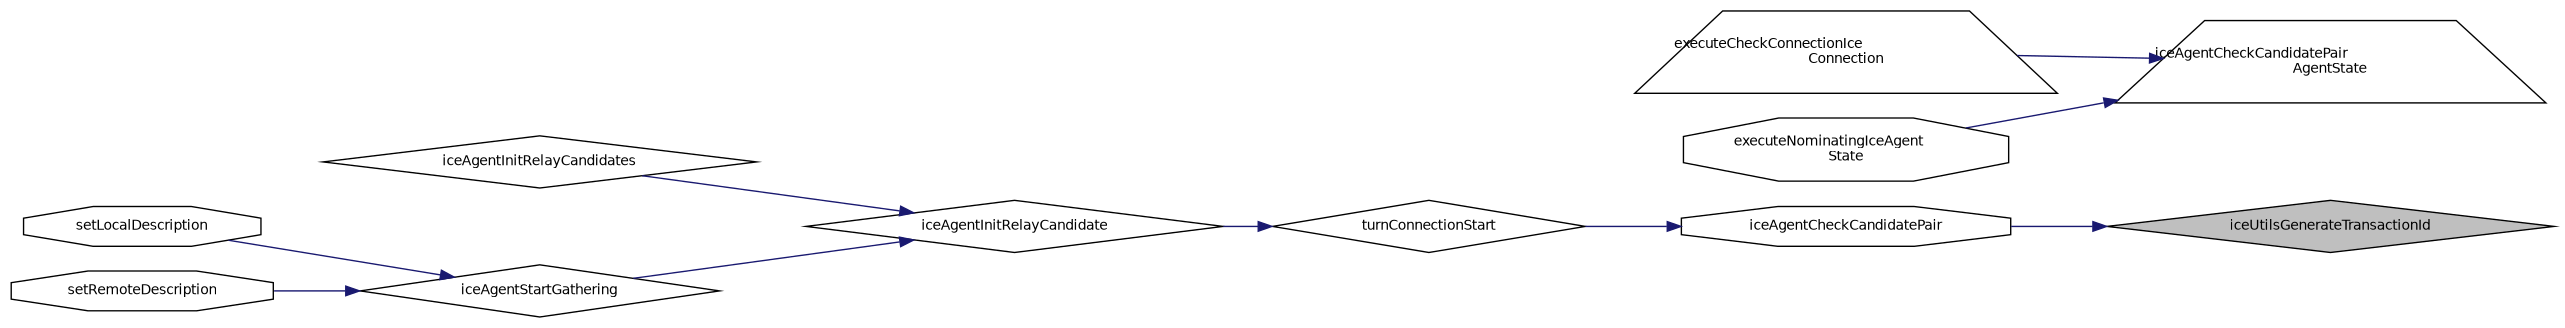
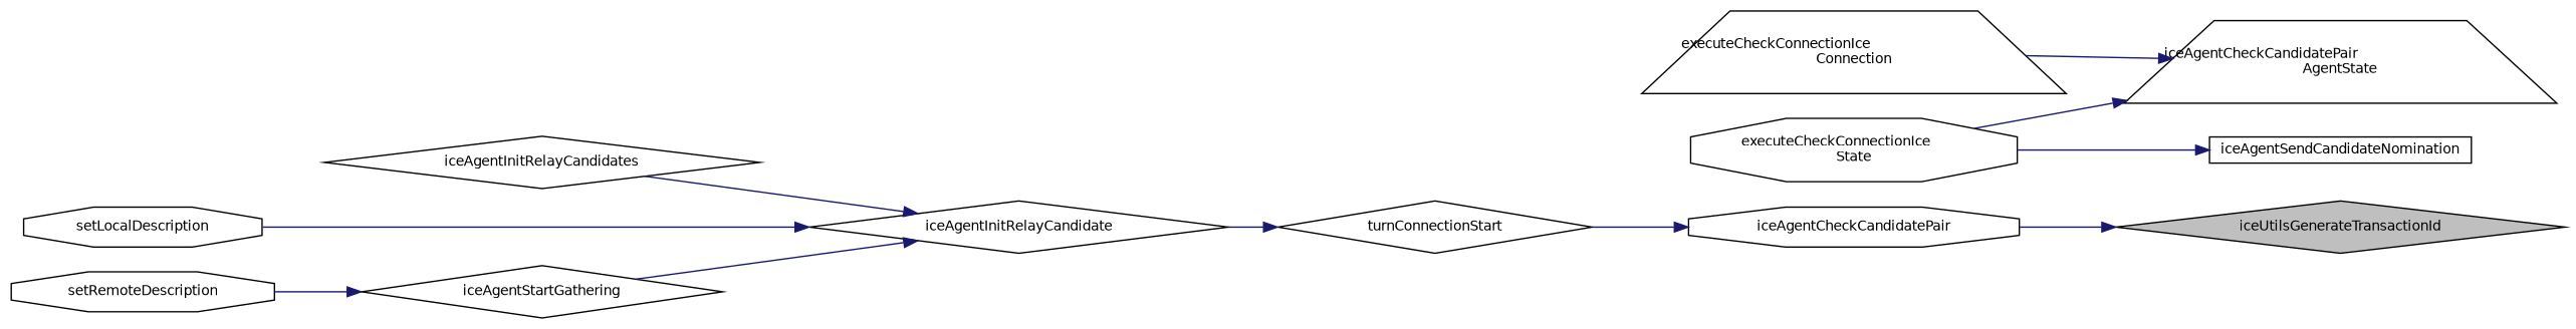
  digraph {
    rankdir=RL
    node [color=black fillcolor=white fontname=Helvetica fontsize=10 shape=diamond style=filled]
    edge [color=midnightblue dir=back fontname=Helvetica fontsize=10 labelfontname=Helvetica labelfontsize=10 style=solid]
    n1 [fillcolor=grey75 fontcolor=black height=0.2 label=iceUtilsGenerateTransactionId width=0.4]
    n2 [height=0.2 label=iceAgentCheckCandidatePair shape=octagon width=0.4]
    n3 [height=0.2 label=turnConnectionStart width=0.4]
    n4 [height=0.2 label="iceAgentCheckCandidatePair\lAgentState" shape=trapezium width=0.4]
    n5 [height=0.2 label="executeCheckConnectionIce\lConnection" shape=trapezium width=0.4]
-   n6 [height=0.2 label="executeNominatingIceAgent\lState" shape=octagon width=0.4]
+   n6 [height=0.2 label="executeCheckConnectionIce\lState" shape=octagon width=0.4]
+   n7 [height=0.2 label=iceAgentSendCandidateNomination shape=box width=0.4]
    n8 [height=0.2 label=iceAgentInitRelayCandidate width=0.4]
    n9 [height=0.2 label=iceAgentInitRelayCandidates width=0.4]
    n10 [height=0.2 label=iceAgentStartGathering width=0.4]
    n11 [height=0.2 label=setLocalDescription shape=octagon width=0.4]
    n12 [height=0.2 label=setRemoteDescription shape=octagon width=0.4]
    n1 -> n2
    n2 -> n3
    n3 -> n8
    n4 -> n5
    n4 -> n6
+   n7 -> n6
    n8 -> n9
    n8 -> n10
-   n10 -> n11
+   n8 -> n11
    n10 -> n12
  }
